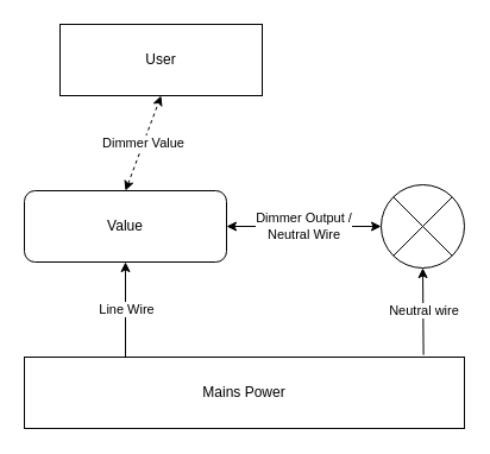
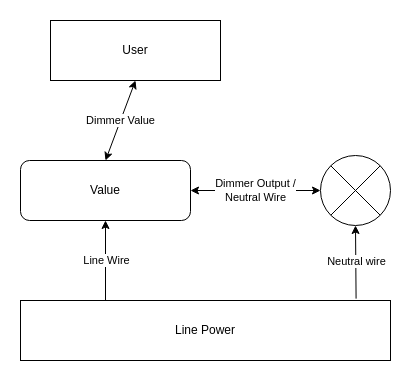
  <mxCell id="0" />
  <mxCell id="1" parent="0" />
  <mxCell id="2" value="User" style="rounded=0;whiteSpace=wrap;html=1;" vertex="1" parent="1"><mxGeometry x="50" y="20" width="170" height="60" as="geometry" /></mxCell>
- <mxCell id="3" value="Mains Power" style="rounded=0;whiteSpace=wrap;html=1;" vertex="1" parent="1"><mxGeometry x="20" y="300" width="370" height="60" as="geometry" /></mxCell>
+ <mxCell id="3" value="Line Power" style="rounded=0;whiteSpace=wrap;html=1;" vertex="1" parent="1"><mxGeometry x="20" y="300" width="370" height="60" as="geometry" /></mxCell>
  <mxCell id="4" value="Value" style="rounded=1;whiteSpace=wrap;html=1;" vertex="1" parent="1"><mxGeometry x="20" y="160" width="170" height="60" as="geometry" /></mxCell>
  <mxCell id="5" value="lamp" style="group" vertex="1" connectable="0" parent="1"><mxGeometry x="320" y="155" width="70" height="70" as="geometry" /></mxCell>
  <mxCell id="6" value="" style="ellipse;whiteSpace=wrap;html=1;aspect=fixed;" vertex="1" parent="5"><mxGeometry width="70" height="70" as="geometry" /></mxCell>
  <mxCell id="7" value="" style="endArrow=none;html=1;exitX=0;exitY=1;exitDx=0;exitDy=0;entryX=1;entryY=0;entryDx=0;entryDy=0;" edge="1" parent="5" source="6" target="6"><mxGeometry width="50" height="50" relative="1" as="geometry"><mxPoint x="17.5" y="61.25" as="sourcePoint" /><mxPoint x="61.25" y="8.75" as="targetPoint" /></mxGeometry></mxCell>
  <mxCell id="8" value="" style="endArrow=none;html=1;entryX=0;entryY=0;entryDx=0;entryDy=0;exitX=1;exitY=1;exitDx=0;exitDy=0;" edge="1" parent="5" source="6" target="6"><mxGeometry width="50" height="50" relative="1" as="geometry"><mxPoint x="17.5" y="78.75" as="sourcePoint" /><mxPoint x="61.25" y="35" as="targetPoint" /></mxGeometry></mxCell>
  <mxCell id="9" value="" style="endArrow=classic;html=1;entryX=0.5;entryY=1;entryDx=0;entryDy=0;exitX=0.907;exitY=-0.031;exitDx=0;exitDy=0;exitPerimeter=0;" edge="1" parent="1" source="3" target="6"><mxGeometry width="50" height="50" relative="1" as="geometry"><mxPoint x="355" y="290" as="sourcePoint" /><mxPoint x="386" y="250" as="targetPoint" /></mxGeometry></mxCell>
  <mxCell id="10" value="Neutral wire" style="edgeLabel;html=1;align=center;verticalAlign=middle;resizable=0;points=[];" vertex="1" connectable="0" parent="9"><mxGeometry x="0.215" y="-1" relative="1" as="geometry"><mxPoint x="-1" y="6" as="offset" /></mxGeometry></mxCell>
  <mxCell id="11" value="" style="endArrow=classic;html=1;entryX=0.5;entryY=1;entryDx=0;entryDy=0;" edge="1" parent="1" target="4"><mxGeometry width="50" height="50" relative="1" as="geometry"><mxPoint x="105" y="300" as="sourcePoint" /><mxPoint x="40" y="220" as="targetPoint" /></mxGeometry></mxCell>
  <mxCell id="12" value="Line Wire" style="edgeLabel;html=1;align=center;verticalAlign=middle;resizable=0;points=[];" vertex="1" connectable="0" parent="11"><mxGeometry x="0.367" y="2" relative="1" as="geometry"><mxPoint x="2" y="14" as="offset" /></mxGeometry></mxCell>
- <mxCell id="13" value="Dimmer Value" style="endArrow=classic;startArrow=classic;html=1;rounded=0;exitX=0.5;exitY=0;exitDx=0;exitDy=0;entryX=0.5;entryY=1;entryDx=0;entryDy=0;dashed=1;" edge="1" parent="1" source="4" target="2"><mxGeometry width="50" height="50" relative="1" as="geometry"><mxPoint x="100" y="140" as="sourcePoint" /><mxPoint x="150" y="90" as="targetPoint" /></mxGeometry></mxCell>
+ <mxCell id="13" value="Dimmer Value" style="endArrow=classic;startArrow=classic;html=1;rounded=0;exitX=0.5;exitY=0;exitDx=0;exitDy=0;entryX=0.5;entryY=1;entryDx=0;entryDy=0;" edge="1" parent="1" source="4" target="2"><mxGeometry width="50" height="50" relative="1" as="geometry"><mxPoint x="100" y="140" as="sourcePoint" /><mxPoint x="150" y="90" as="targetPoint" /></mxGeometry></mxCell>
  <mxCell id="14" value="Dimmer Output /&lt;br&gt;Neutral Wire" style="endArrow=classic;startArrow=classic;html=1;rounded=0;entryX=1;entryY=0.5;entryDx=0;entryDy=0;exitX=0;exitY=0.5;exitDx=0;exitDy=0;" edge="1" parent="1" source="6" target="4"><mxGeometry width="50" height="50" relative="1" as="geometry"><mxPoint x="260" y="230" as="sourcePoint" /><mxPoint x="310" y="180" as="targetPoint" /></mxGeometry></mxCell>
